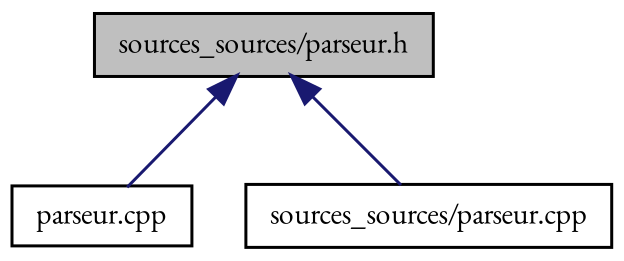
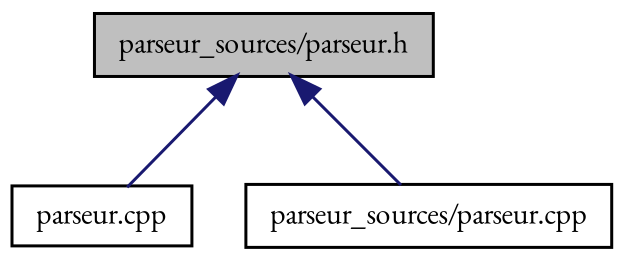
  digraph {
    fontname="EB Garamond"
    node [color=black fillcolor=white fontname="EB Garamond" fontsize=10 shape=record style=filled]
    edge [color=midnightblue dir=back fontname="EB Garamond" fontsize=10 labelfontname=Helvetica labelfontsize=10 style=solid]
-   n1 [fillcolor=grey75 fontcolor=black height=0.2 label="sources_sources/parseur.h" width=0.4]
+   n1 [fillcolor=grey75 fontcolor=black height=0.2 label="parseur_sources/parseur.h" width=0.4]
    n2 [height=0.2 label="parseur.cpp" width=0.4]
-   n3 [height=0.2 label="sources_sources/parseur.cpp" width=0.4]
+   n3 [height=0.2 label="parseur_sources/parseur.cpp" width=0.4]
    n1 -> n2
    n1 -> n3
  }
